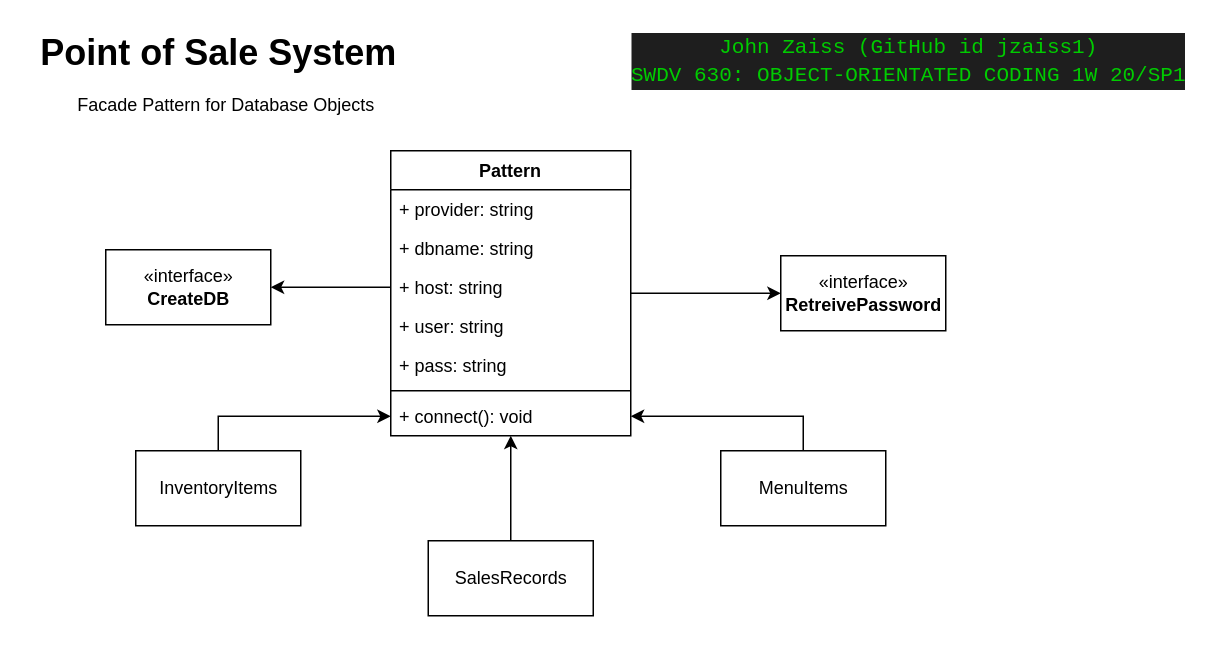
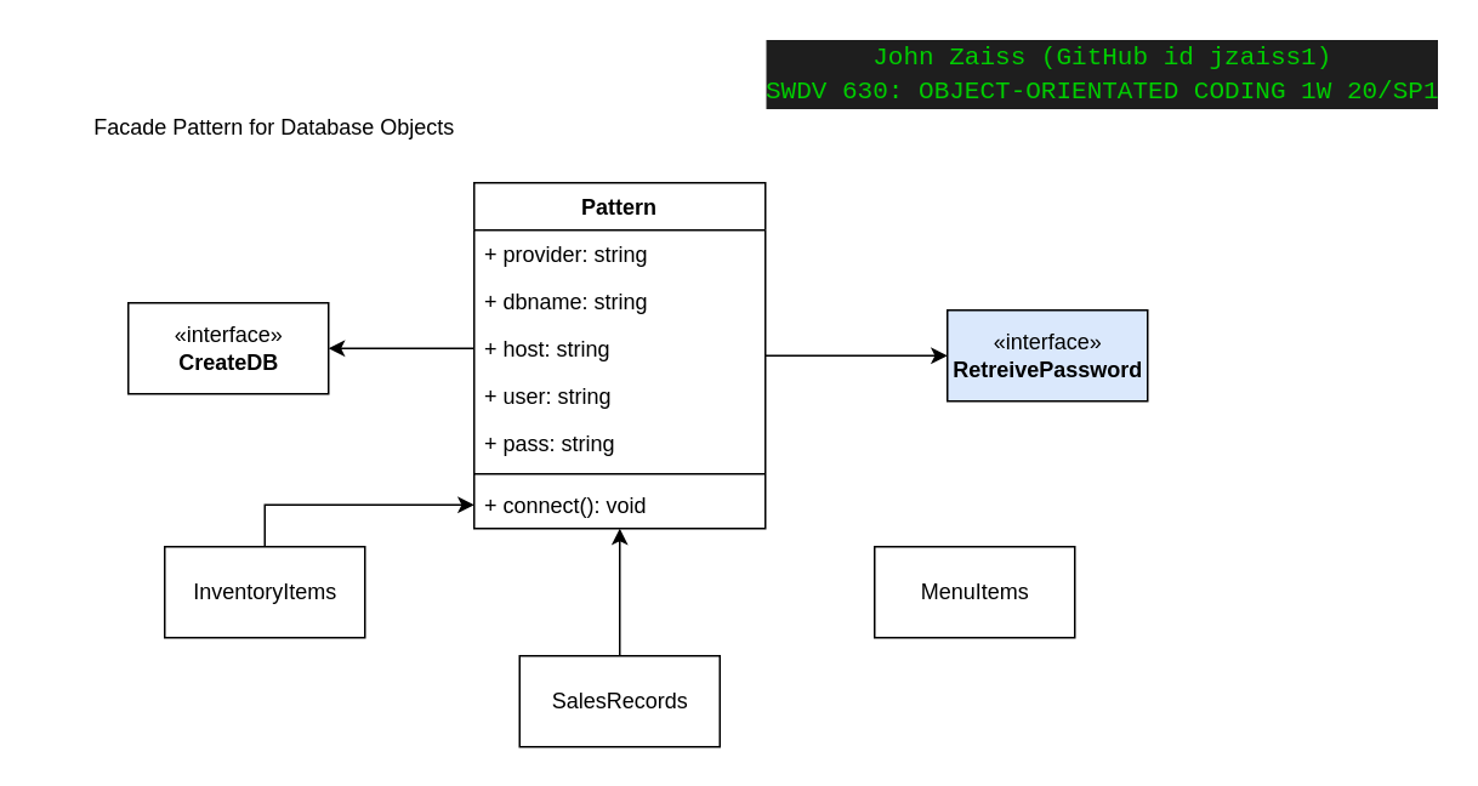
  <mxCell id="0" />
  <mxCell id="1" parent="0" />
  <mxCell id="2" value="&lt;div style=&quot;background-color: rgb(30 , 30 , 30) ; font-family: &amp;#34;consolas&amp;#34; , &amp;#34;courier new&amp;#34; , monospace ; font-weight: normal ; font-size: 14px ; line-height: 19px ; white-space: pre&quot;&gt;&lt;div&gt;&lt;font color=&quot;#00CC00&quot;&gt;John&amp;nbsp;Zaiss&amp;nbsp;(GitHub&amp;nbsp;id&amp;nbsp;jzaiss1)&lt;/font&gt;&lt;/div&gt;&lt;div&gt;&lt;font color=&quot;#00CC00&quot;&gt;SWDV&amp;nbsp;630:&amp;nbsp;OBJECT-ORIENTATED&amp;nbsp;CODING&amp;nbsp;1W&amp;nbsp;20/SP1&lt;/font&gt;&lt;/div&gt;&lt;/div&gt;" style="text;html=1;align=center;verticalAlign=middle;resizable=0;points=[];autosize=1;fontSize=24;" vertex="1" parent="1"><mxGeometry x="420" y="20" width="370" height="40" as="geometry" /></mxCell>
- <mxCell id="3" value="&lt;div style=&quot;font-size: 24px;&quot;&gt;Point of Sale System&lt;/div&gt;" style="text;html=1;align=center;verticalAlign=middle;resizable=0;points=[];autosize=1;fontSize=24;fontStyle=1" vertex="1" parent="1"><mxGeometry x="20" y="20" width="250" height="30" as="geometry" /></mxCell>
  <mxCell id="4" value="&lt;div&gt;Facade Pattern for Database Objects&lt;/div&gt;" style="text;html=1;align=center;verticalAlign=middle;resizable=0;points=[];autosize=1;" vertex="1" parent="1"><mxGeometry x="40" y="60" width="220" height="20" as="geometry" /></mxCell>
  <mxCell id="5" style="edgeStyle=orthogonalEdgeStyle;rounded=0;orthogonalLoop=1;jettySize=auto;html=1;entryX=0;entryY=0.5;entryDx=0;entryDy=0;" edge="1" parent="1" source="6" target="20"><mxGeometry relative="1" as="geometry" /></mxCell>
  <mxCell id="6" value="Pattern" style="swimlane;fontStyle=1;align=center;verticalAlign=top;childLayout=stackLayout;horizontal=1;startSize=26;horizontalStack=0;resizeParent=1;resizeParentMax=0;resizeLast=0;collapsible=1;marginBottom=0;" vertex="1" parent="1"><mxGeometry x="260" y="100" width="160" height="190" as="geometry" /></mxCell>
  <mxCell id="7" value="+ provider: string" style="text;strokeColor=none;fillColor=none;align=left;verticalAlign=top;spacingLeft=4;spacingRight=4;overflow=hidden;rotatable=0;points=[[0,0.5],[1,0.5]];portConstraint=eastwest;" vertex="1" parent="6"><mxGeometry y="26" width="160" height="26" as="geometry" /></mxCell>
  <mxCell id="8" value="+ dbname: string" style="text;strokeColor=none;fillColor=none;align=left;verticalAlign=top;spacingLeft=4;spacingRight=4;overflow=hidden;rotatable=0;points=[[0,0.5],[1,0.5]];portConstraint=eastwest;" vertex="1" parent="6"><mxGeometry y="52" width="160" height="26" as="geometry" /></mxCell>
  <mxCell id="9" value="+ host: string" style="text;strokeColor=none;fillColor=none;align=left;verticalAlign=top;spacingLeft=4;spacingRight=4;overflow=hidden;rotatable=0;points=[[0,0.5],[1,0.5]];portConstraint=eastwest;" vertex="1" parent="6"><mxGeometry y="78" width="160" height="26" as="geometry" /></mxCell>
  <mxCell id="10" value="+ user: string" style="text;strokeColor=none;fillColor=none;align=left;verticalAlign=top;spacingLeft=4;spacingRight=4;overflow=hidden;rotatable=0;points=[[0,0.5],[1,0.5]];portConstraint=eastwest;" vertex="1" parent="6"><mxGeometry y="104" width="160" height="26" as="geometry" /></mxCell>
  <mxCell id="11" value="+ pass: string" style="text;strokeColor=none;fillColor=none;align=left;verticalAlign=top;spacingLeft=4;spacingRight=4;overflow=hidden;rotatable=0;points=[[0,0.5],[1,0.5]];portConstraint=eastwest;" vertex="1" parent="6"><mxGeometry y="130" width="160" height="26" as="geometry" /></mxCell>
  <mxCell id="12" value="" style="line;strokeWidth=1;fillColor=none;align=left;verticalAlign=middle;spacingTop=-1;spacingLeft=3;spacingRight=3;rotatable=0;labelPosition=right;points=[];portConstraint=eastwest;" vertex="1" parent="6"><mxGeometry y="156" width="160" height="8" as="geometry" /></mxCell>
  <mxCell id="13" value="+ connect(): void" style="text;strokeColor=none;fillColor=none;align=left;verticalAlign=top;spacingLeft=4;spacingRight=4;overflow=hidden;rotatable=0;points=[[0,0.5],[1,0.5]];portConstraint=eastwest;" vertex="1" parent="6"><mxGeometry y="164" width="160" height="26" as="geometry" /></mxCell>
  <mxCell id="14" style="edgeStyle=orthogonalEdgeStyle;rounded=0;orthogonalLoop=1;jettySize=auto;html=1;exitX=0.5;exitY=0;exitDx=0;exitDy=0;entryX=0;entryY=0.5;entryDx=0;entryDy=0;" edge="1" parent="1" source="15" target="13"><mxGeometry relative="1" as="geometry" /></mxCell>
  <mxCell id="15" value="&lt;div&gt;InventoryItems&lt;/div&gt;" style="html=1;" vertex="1" parent="1"><mxGeometry x="90" y="300" width="110" height="50" as="geometry" /></mxCell>
- <mxCell id="16" style="edgeStyle=orthogonalEdgeStyle;rounded=0;orthogonalLoop=1;jettySize=auto;html=1;entryX=1;entryY=0.5;entryDx=0;entryDy=0;" edge="1" parent="1" source="17" target="13"><mxGeometry relative="1" as="geometry" /></mxCell>
  <mxCell id="17" value="MenuItems" style="html=1;" vertex="1" parent="1"><mxGeometry x="480" y="300" width="110" height="50" as="geometry" /></mxCell>
  <mxCell id="18" style="edgeStyle=orthogonalEdgeStyle;rounded=0;orthogonalLoop=1;jettySize=auto;html=1;entryX=0.5;entryY=1;entryDx=0;entryDy=0;" edge="1" parent="1" source="19" target="6"><mxGeometry relative="1" as="geometry" /></mxCell>
  <mxCell id="19" value="SalesRecords" style="html=1;" vertex="1" parent="1"><mxGeometry x="285" y="360" width="110" height="50" as="geometry" /></mxCell>
- <mxCell id="20" value="«interface»&lt;br&gt;&lt;b&gt;RetreivePassword&lt;/b&gt;" style="html=1;" vertex="1" parent="1"><mxGeometry x="520" y="170" width="110" height="50" as="geometry" /></mxCell>
+ <mxCell id="20" value="«interface»&lt;br&gt;&lt;b&gt;RetreivePassword&lt;/b&gt;" style="html=1;fillColor=#dae8fc;" vertex="1" parent="1"><mxGeometry x="520" y="170" width="110" height="50" as="geometry" /></mxCell>
  <mxCell id="21" value="«interface»&lt;br&gt;&lt;b&gt;CreateDB&lt;/b&gt;" style="html=1;" vertex="1" parent="1"><mxGeometry x="70" y="166" width="110" height="50" as="geometry" /></mxCell>
  <mxCell id="22" style="edgeStyle=orthogonalEdgeStyle;rounded=0;orthogonalLoop=1;jettySize=auto;html=1;exitX=0;exitY=0.5;exitDx=0;exitDy=0;entryX=1;entryY=0.5;entryDx=0;entryDy=0;" edge="1" parent="1" source="9" target="21"><mxGeometry relative="1" as="geometry" /></mxCell>
